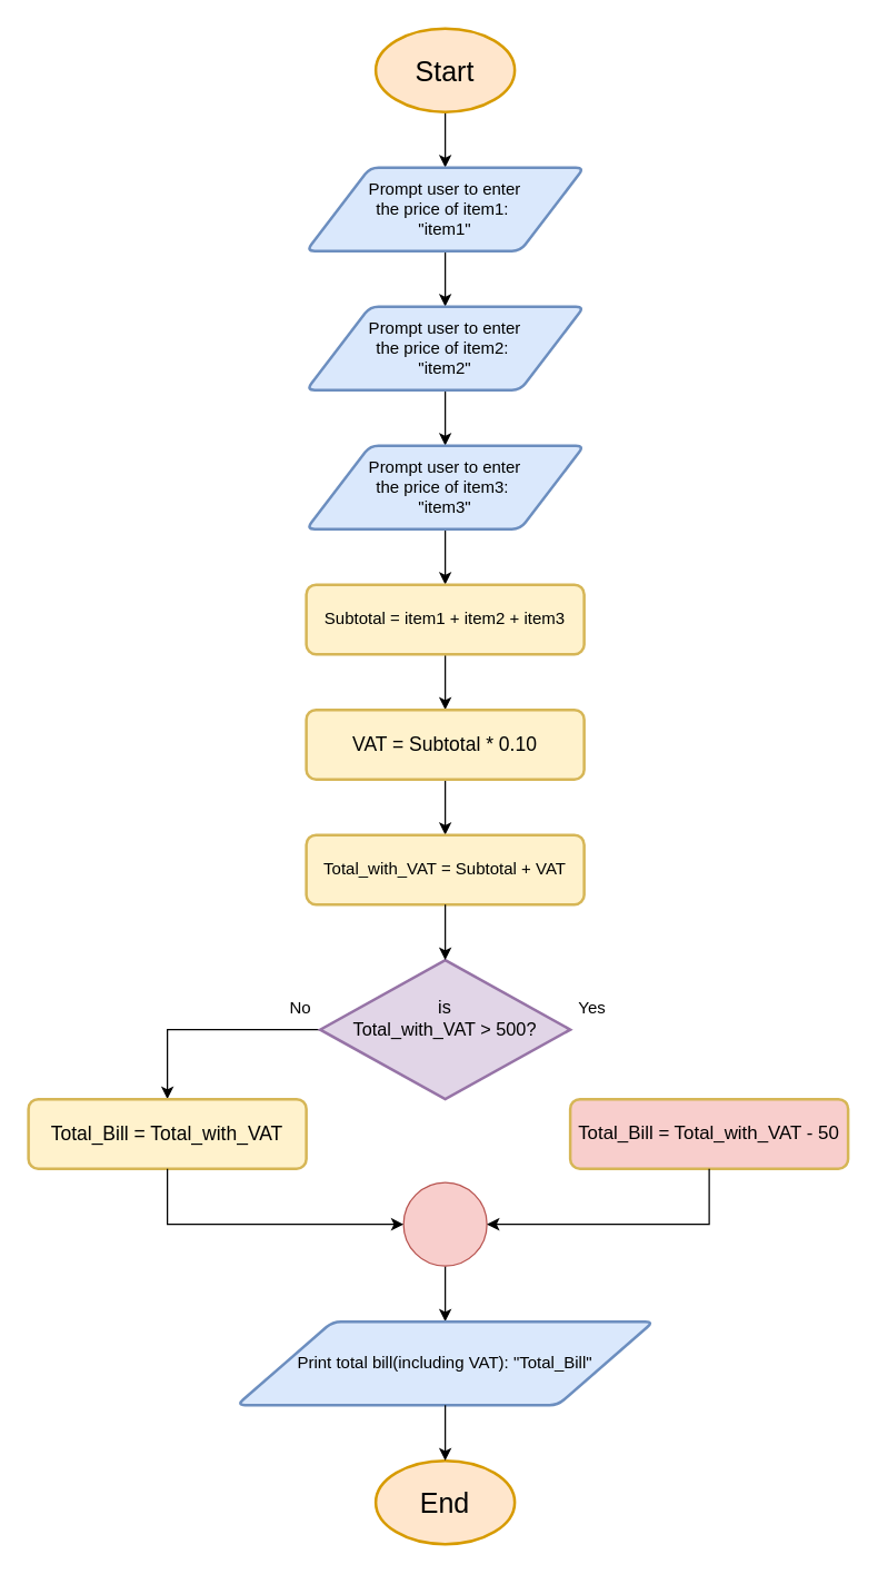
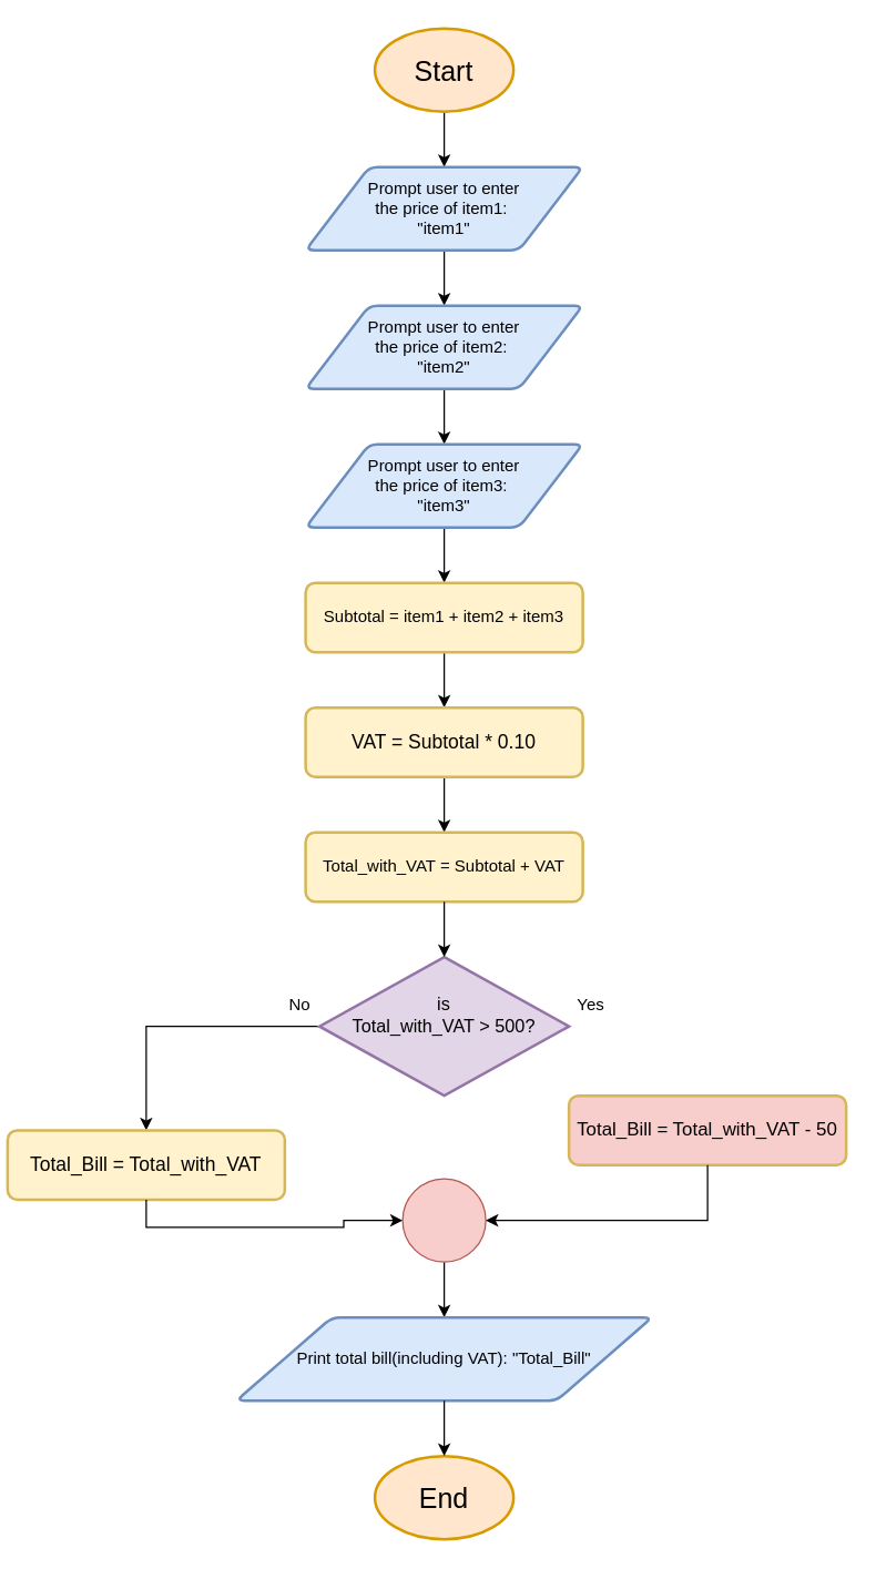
  <mxCell id="0" />
  <mxCell id="1" parent="0" />
  <mxCell id="2" style="edgeStyle=orthogonalEdgeStyle;rounded=0;orthogonalLoop=1;jettySize=auto;html=1;exitX=0.5;exitY=1;exitDx=0;exitDy=0;exitPerimeter=0;entryX=0.5;entryY=0;entryDx=0;entryDy=0;" edge="1" parent="1" source="3" target="5"><mxGeometry relative="1" as="geometry" /></mxCell>
  <mxCell id="3" value="Start" style="strokeWidth=2;html=1;shape=mxgraph.flowchart.start_1;whiteSpace=wrap;fillColor=#ffe6cc;strokeColor=#d79b00;fontSize=20;" vertex="1" parent="1"><mxGeometry x="270" y="20" width="100" height="60" as="geometry" /></mxCell>
  <mxCell id="4" style="edgeStyle=orthogonalEdgeStyle;rounded=0;orthogonalLoop=1;jettySize=auto;html=1;exitX=0.5;exitY=1;exitDx=0;exitDy=0;entryX=0.5;entryY=0;entryDx=0;entryDy=0;" edge="1" parent="1" source="5" target="7"><mxGeometry relative="1" as="geometry" /></mxCell>
  <mxCell id="5" value="Prompt user to enter&lt;br style=&quot;font-size: 12px;&quot;&gt;the price of item1:&amp;nbsp;&lt;br style=&quot;font-size: 12px;&quot;&gt;&quot;item1&quot;" style="shape=parallelogram;html=1;strokeWidth=2;perimeter=parallelogramPerimeter;whiteSpace=wrap;rounded=1;arcSize=12;size=0.23;fillColor=#dae8fc;strokeColor=#6c8ebf;fontSize=12;" vertex="1" parent="1"><mxGeometry x="220" y="120" width="200" height="60" as="geometry" /></mxCell>
  <mxCell id="6" style="edgeStyle=orthogonalEdgeStyle;rounded=0;orthogonalLoop=1;jettySize=auto;html=1;exitX=0.5;exitY=1;exitDx=0;exitDy=0;" edge="1" parent="1" source="7" target="9"><mxGeometry relative="1" as="geometry" /></mxCell>
  <mxCell id="7" value="Prompt user to enter&lt;br style=&quot;font-size: 12px;&quot;&gt;the price of item2:&amp;nbsp;&lt;br style=&quot;font-size: 12px;&quot;&gt;&quot;item2&quot;" style="shape=parallelogram;html=1;strokeWidth=2;perimeter=parallelogramPerimeter;whiteSpace=wrap;rounded=1;arcSize=12;size=0.23;fillColor=#dae8fc;strokeColor=#6c8ebf;fontSize=12;" vertex="1" parent="1"><mxGeometry x="220" y="220" width="200" height="60" as="geometry" /></mxCell>
  <mxCell id="8" style="edgeStyle=orthogonalEdgeStyle;rounded=0;orthogonalLoop=1;jettySize=auto;html=1;exitX=0.5;exitY=1;exitDx=0;exitDy=0;entryX=0.5;entryY=0;entryDx=0;entryDy=0;" edge="1" parent="1" source="9" target="11"><mxGeometry relative="1" as="geometry" /></mxCell>
  <mxCell id="9" value="Prompt user to enter&lt;br style=&quot;font-size: 12px;&quot;&gt;the price of item3:&amp;nbsp;&lt;br style=&quot;font-size: 12px;&quot;&gt;&quot;item3&quot;" style="shape=parallelogram;html=1;strokeWidth=2;perimeter=parallelogramPerimeter;whiteSpace=wrap;rounded=1;arcSize=12;size=0.23;fillColor=#dae8fc;strokeColor=#6c8ebf;fontSize=12;" vertex="1" parent="1"><mxGeometry x="220" y="320" width="200" height="60" as="geometry" /></mxCell>
  <mxCell id="10" style="edgeStyle=orthogonalEdgeStyle;rounded=0;orthogonalLoop=1;jettySize=auto;html=1;exitX=0.5;exitY=1;exitDx=0;exitDy=0;entryX=0.5;entryY=0;entryDx=0;entryDy=0;" edge="1" parent="1" source="11" target="13"><mxGeometry relative="1" as="geometry" /></mxCell>
  <mxCell id="11" value="Subtotal = item1 + item2 + item3" style="rounded=1;whiteSpace=wrap;html=1;absoluteArcSize=1;arcSize=14;strokeWidth=2;fillColor=#fff2cc;strokeColor=#d6b656;" vertex="1" parent="1"><mxGeometry x="220" y="420" width="200" height="50" as="geometry" /></mxCell>
  <mxCell id="12" style="edgeStyle=orthogonalEdgeStyle;rounded=0;orthogonalLoop=1;jettySize=auto;html=1;exitX=0.5;exitY=1;exitDx=0;exitDy=0;" edge="1" parent="1" source="13" target="14"><mxGeometry relative="1" as="geometry" /></mxCell>
  <mxCell id="13" value="VAT = Subtotal * 0.10" style="rounded=1;whiteSpace=wrap;html=1;absoluteArcSize=1;arcSize=14;strokeWidth=2;fillColor=#fff2cc;strokeColor=#d6b656;fontSize=14;" vertex="1" parent="1"><mxGeometry x="220" y="510" width="200" height="50" as="geometry" /></mxCell>
  <mxCell id="14" value="Total_with_VAT = Subtotal + VAT" style="rounded=1;whiteSpace=wrap;html=1;absoluteArcSize=1;arcSize=14;strokeWidth=2;fillColor=#fff2cc;strokeColor=#d6b656;" vertex="1" parent="1"><mxGeometry x="220" y="600" width="200" height="50" as="geometry" /></mxCell>
  <mxCell id="15" style="edgeStyle=orthogonalEdgeStyle;rounded=0;orthogonalLoop=1;jettySize=auto;html=1;exitX=0;exitY=0.5;exitDx=0;exitDy=0;exitPerimeter=0;entryX=0.5;entryY=0;entryDx=0;entryDy=0;" edge="1" parent="1" source="16" target="18"><mxGeometry relative="1" as="geometry" /></mxCell>
  <mxCell id="16" value="is&lt;br style=&quot;font-size: 13px;&quot;&gt;Total_with_VAT &amp;gt; 500?&lt;div style=&quot;font-size: 13px;&quot;&gt;&lt;br style=&quot;font-size: 13px;&quot;&gt;&lt;/div&gt;" style="strokeWidth=2;html=1;shape=mxgraph.flowchart.decision;whiteSpace=wrap;fillColor=#e1d5e7;strokeColor=#9673a6;fontSize=13;" vertex="1" parent="1"><mxGeometry x="230" y="690" width="180" height="100" as="geometry" /></mxCell>
  <mxCell id="17" style="edgeStyle=orthogonalEdgeStyle;rounded=0;orthogonalLoop=1;jettySize=auto;html=1;exitX=0.5;exitY=1;exitDx=0;exitDy=0;entryX=0.5;entryY=0;entryDx=0;entryDy=0;entryPerimeter=0;" edge="1" parent="1" source="14" target="16"><mxGeometry relative="1" as="geometry" /></mxCell>
- <mxCell id="18" value="Total_Bill = Total_with_VAT" style="rounded=1;whiteSpace=wrap;html=1;absoluteArcSize=1;arcSize=14;strokeWidth=2;fillColor=#fff2cc;strokeColor=#d6b656;fontSize=14;" vertex="1" parent="1"><mxGeometry x="20" y="790" width="200" height="50" as="geometry" /></mxCell>
+ <mxCell id="18" value="Total_Bill = Total_with_VAT" style="rounded=1;whiteSpace=wrap;html=1;absoluteArcSize=1;arcSize=14;strokeWidth=2;fillColor=#fff2cc;strokeColor=#d6b656;fontSize=14;" vertex="1" parent="1"><mxGeometry x="5" y="815" width="200" height="50" as="geometry" /></mxCell>
  <mxCell id="19" value="Total_Bill = Total_with_VAT - 50" style="rounded=1;whiteSpace=wrap;html=1;absoluteArcSize=1;arcSize=14;strokeWidth=2;fillColor=#f8cecc;strokeColor=#d6b656;fontSize=13.5;" vertex="1" parent="1"><mxGeometry x="410" y="790" width="200" height="50" as="geometry" /></mxCell>
  <mxCell id="20" value="No" style="text;html=1;align=center;verticalAlign=middle;whiteSpace=wrap;rounded=0;" vertex="1" parent="1"><mxGeometry x="186" y="710" width="60" height="30" as="geometry" /></mxCell>
  <mxCell id="21" value="Yes" style="text;html=1;align=center;verticalAlign=middle;whiteSpace=wrap;rounded=0;" vertex="1" parent="1"><mxGeometry x="396" y="710" width="60" height="30" as="geometry" /></mxCell>
  <mxCell id="22" style="edgeStyle=orthogonalEdgeStyle;rounded=0;orthogonalLoop=1;jettySize=auto;html=1;exitX=0.5;exitY=1;exitDx=0;exitDy=0;exitPerimeter=0;entryX=0.5;entryY=0;entryDx=0;entryDy=0;" edge="1" parent="1" source="23" target="26"><mxGeometry relative="1" as="geometry" /></mxCell>
  <mxCell id="23" value="" style="verticalLabelPosition=bottom;verticalAlign=top;html=1;shape=mxgraph.flowchart.on-page_reference;fillColor=#f8cecc;strokeColor=#b85450;" vertex="1" parent="1"><mxGeometry x="290" y="850" width="60" height="60" as="geometry" /></mxCell>
  <mxCell id="24" style="edgeStyle=orthogonalEdgeStyle;rounded=0;orthogonalLoop=1;jettySize=auto;html=1;exitX=0.5;exitY=1;exitDx=0;exitDy=0;entryX=0;entryY=0.5;entryDx=0;entryDy=0;entryPerimeter=0;" edge="1" parent="1" source="18" target="23"><mxGeometry relative="1" as="geometry" /></mxCell>
  <mxCell id="25" style="edgeStyle=orthogonalEdgeStyle;rounded=0;orthogonalLoop=1;jettySize=auto;html=1;exitX=0.5;exitY=1;exitDx=0;exitDy=0;entryX=1;entryY=0.5;entryDx=0;entryDy=0;entryPerimeter=0;" edge="1" parent="1" source="19" target="23"><mxGeometry relative="1" as="geometry" /></mxCell>
  <mxCell id="26" value="Print total bill(including VAT): &quot;Total_Bill&quot;" style="shape=parallelogram;html=1;strokeWidth=2;perimeter=parallelogramPerimeter;whiteSpace=wrap;rounded=1;arcSize=12;size=0.23;fillColor=#dae8fc;strokeColor=#6c8ebf;fontSize=12;" vertex="1" parent="1"><mxGeometry x="170" y="950" width="300" height="60" as="geometry" /></mxCell>
  <mxCell id="27" value="End" style="strokeWidth=2;html=1;shape=mxgraph.flowchart.start_1;whiteSpace=wrap;fillColor=#ffe6cc;strokeColor=#d79b00;fontSize=20;" vertex="1" parent="1"><mxGeometry x="270" y="1050" width="100" height="60" as="geometry" /></mxCell>
  <mxCell id="28" style="edgeStyle=orthogonalEdgeStyle;rounded=0;orthogonalLoop=1;jettySize=auto;html=1;exitX=0.5;exitY=1;exitDx=0;exitDy=0;entryX=0.5;entryY=0;entryDx=0;entryDy=0;entryPerimeter=0;" edge="1" parent="1" source="26" target="27"><mxGeometry relative="1" as="geometry" /></mxCell>
